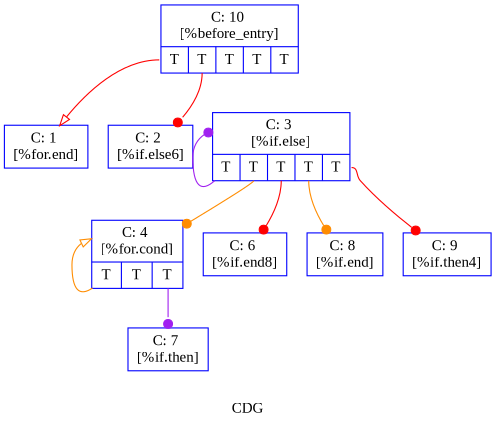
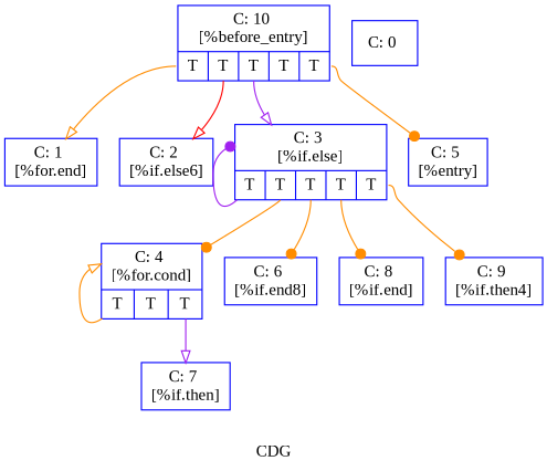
  digraph {
    fontname="Liberation Serif"
    label=CDG
    node [color=blue fontname="Liberation Serif" shape=record]
    edge [arrowhead=dot collor=blue color=darkorange fontname="Liberation Serif" tailport=s0]
    n1 [label="{C: 10 \n[%before_entry]\n|{<s0>T|<s1>T|<s2>T|<s3>T|<s4>T}}"]
    n2 [label="{C: 1 \n[%for.end]\n}"]
    n3 [label="{C: 2 \n[%if.else6]\n}"]
    n4 [label="{C: 3 \n[%if.else]\n|{<s0>T|<s1>T|<s2>T|<s3>T|<s4>T}}"]
+   n5 [label="{C: 5 \n[%entry]\n}"]
    n6 [label="{C: 4 \n[%for.cond]\n|{<s0>T|<s1>T|<s2>T}}"]
    n7 [label="{C: 9 \n[%if.then4]\n}"]
    n8 [label="{C: 8 \n[%if.end]\n}"]
    n9 [label="{C: 6 \n[%if.end8]\n}"]
    n10 [label="{C: 7 \n[%if.then]\n}"]
-   n1 -> n2 [arrowhead=onormal color=red]
-   n1 -> n3 [color=red tailport=s1]
+   n11 [label="{C: 0 \n}"]
+   n1 -> n2 [arrowhead=onormal]
+   n1 -> n3 [arrowhead=onormal color=red tailport=s1]
+   n1 -> n4 [arrowhead=onormal color=purple tailport=s2]
+   n1 -> n5 [tailport=s4]
    n4 -> n4 [color=purple]
    n4 -> n6 [tailport=s1]
-   n4 -> n7 [color=red tailport=s4]
+   n4 -> n7 [tailport=s4]
    n4 -> n8 [tailport=s3]
-   n4 -> n9 [color=red tailport=s2]
+   n4 -> n9 [tailport=s2]
    n6 -> n6 [arrowhead=onormal]
-   n6 -> n10 [color=purple tailport=s2]
+   n6 -> n10 [arrowhead=onormal color=purple tailport=s2]
  }
